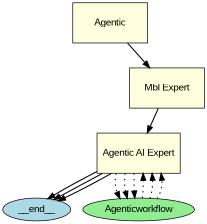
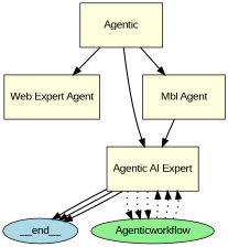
  digraph {
    splines=true
    node [fillcolor=lightyellow fontname=Arial shape=box style=filled]
    edge [penwidth=1.5]
    n1 [height=0.8 label=Agentic width=1.5]
+   n2 [height=0.8 label="Web Expert Agent" width=1.5]
    n3 [height=0.8 label="Agentic AI Expert" width=1.5]
-   n4 [height=0.8 label="Mbl Expert" width=1.5]
+   n4 [height=0.8 label="Mbl Agent" width=1.5]
    n5 [fillcolor=lightblue height=0.3 label=__end__ shape=ellipse width=0.5]
    n6 [fillcolor=lightgreen height=0.3 label=Agenticworkflow shape=ellipse width=0.5]
+   n1 -> n2
+   n1 -> n3
    n1 -> n4
    n3 -> n5
    n3 -> n5
    n3 -> n5
    n3 -> n6 [style=dotted]
    n3 -> n6 [style=dotted]
    n3 -> n6 [style=dotted]
    n4 -> n3
    n6 -> n3 [style=dotted]
    n6 -> n3 [style=dotted]
    n6 -> n3 [style=dotted]
  }
